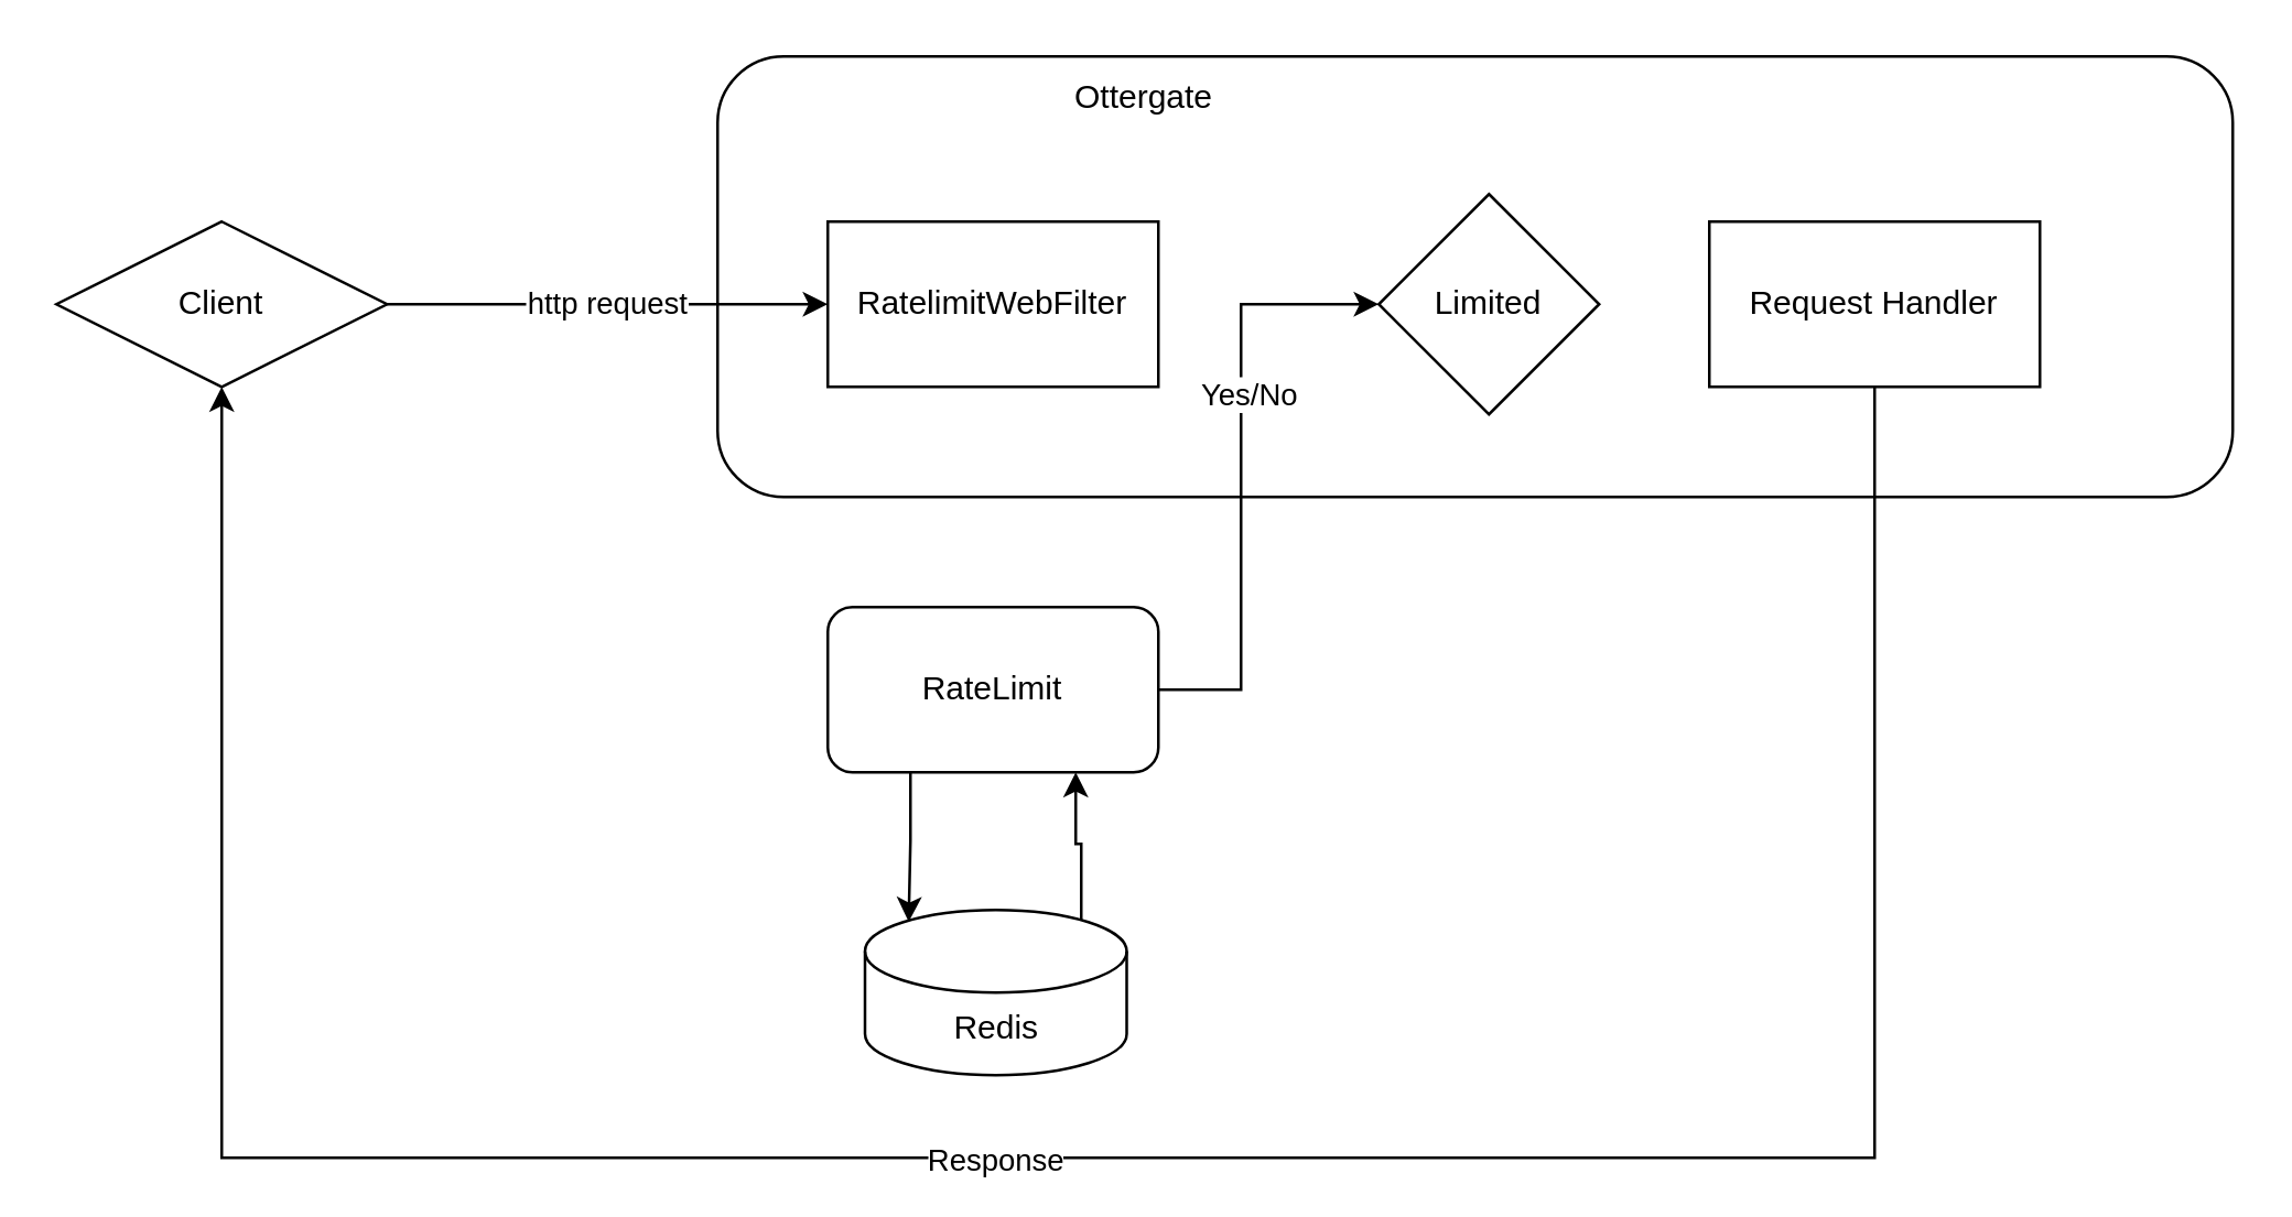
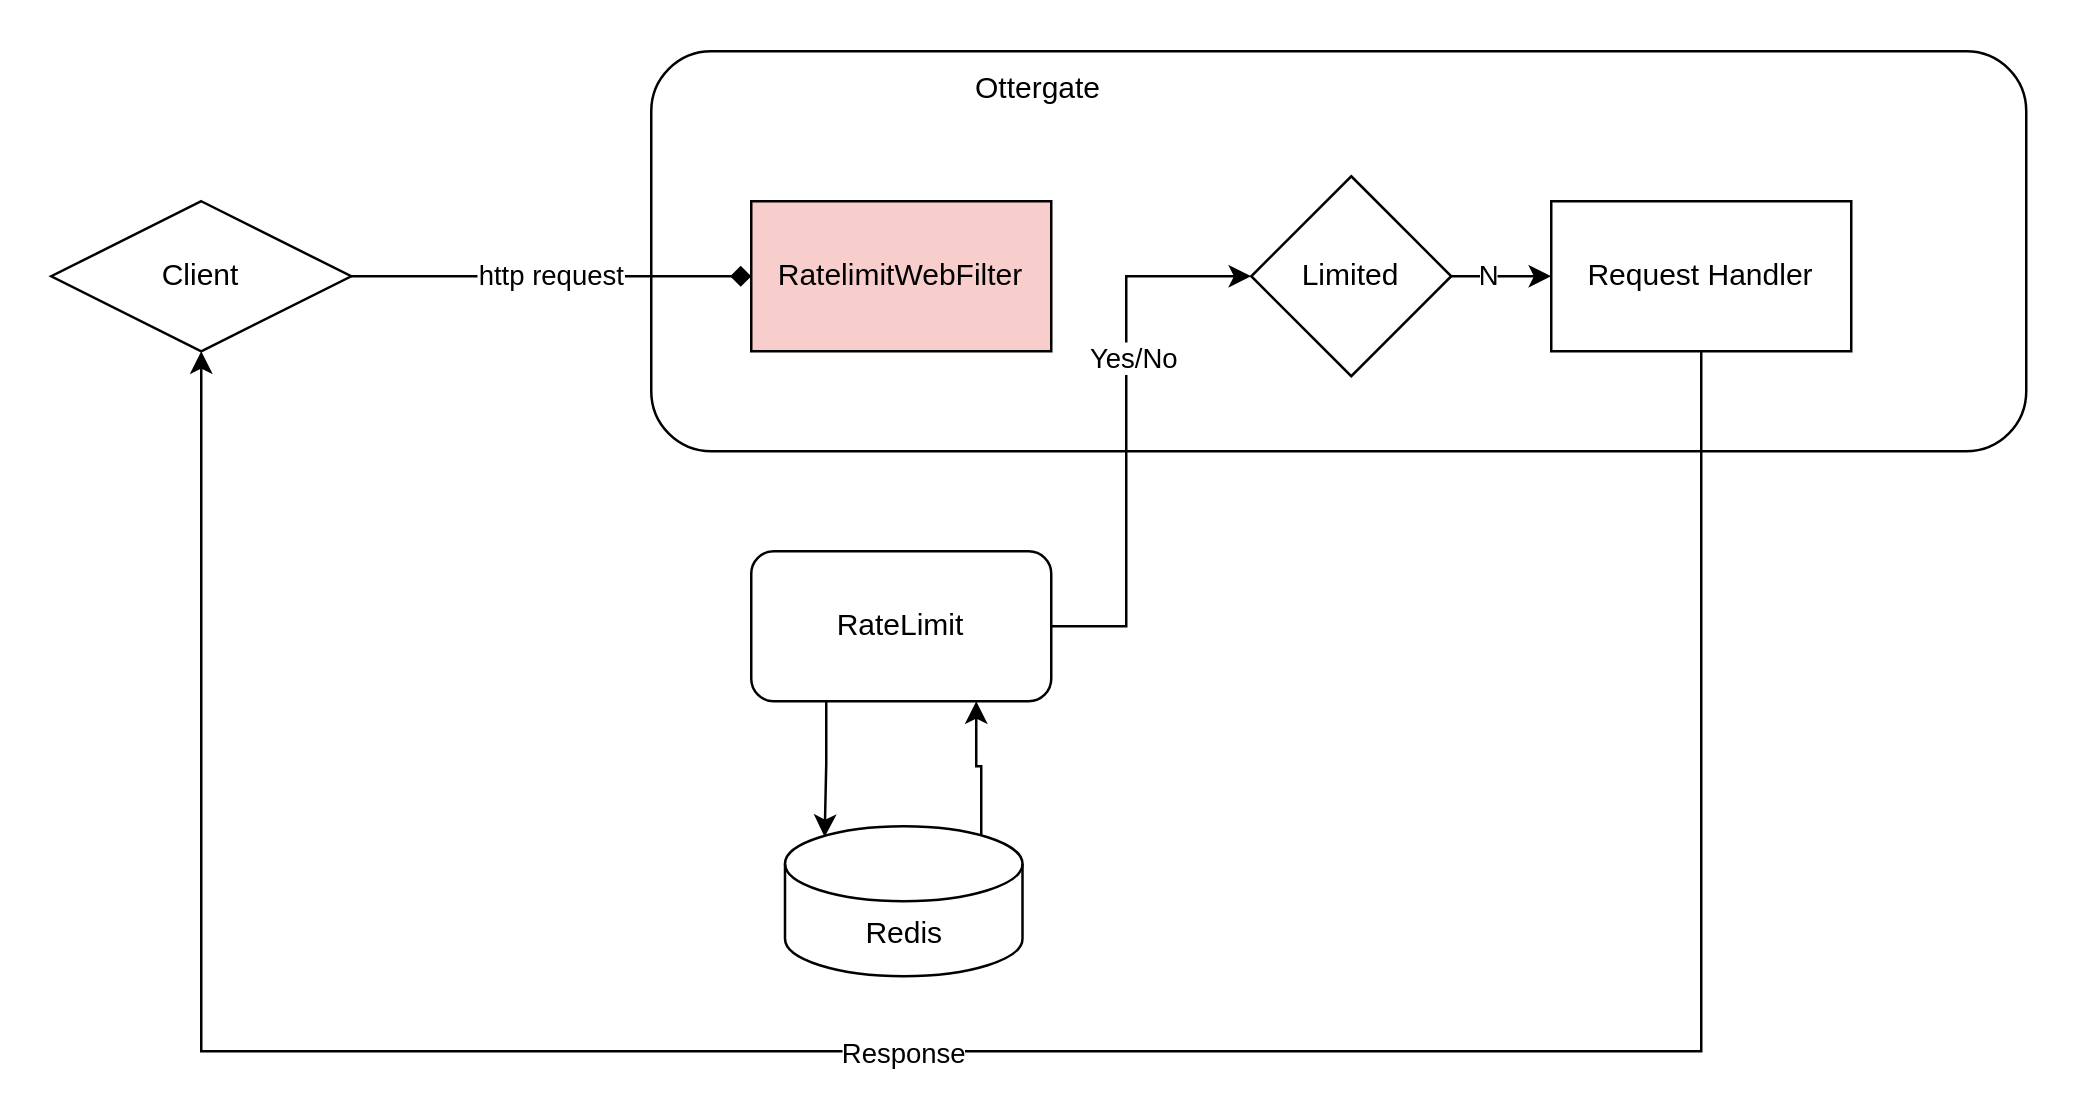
  <mxCell id="0" />
  <mxCell id="1" parent="0" />
  <mxCell id="2" value="" style="rounded=1;whiteSpace=wrap;html=1;" parent="1" vertex="1"><mxGeometry x="260" y="20" width="550" height="160" as="geometry" /></mxCell>
- <mxCell id="3" value="http request" style="edgeStyle=orthogonalEdgeStyle;rounded=0;orthogonalLoop=1;jettySize=auto;html=1;exitX=1;exitY=0.5;exitDx=0;exitDy=0;entryX=0;entryY=0.5;entryDx=0;entryDy=0;" parent="1" source="5" target="4" edge="1"><mxGeometry relative="1" as="geometry" /></mxCell>
- <mxCell id="4" value="RatelimitWebFilter" style="rounded=0;whiteSpace=wrap;html=1;" parent="1" vertex="1"><mxGeometry x="300" y="80" width="120" height="60" as="geometry" /></mxCell>
+ <mxCell id="3" value="http request" style="edgeStyle=orthogonalEdgeStyle;rounded=0;orthogonalLoop=1;jettySize=auto;html=1;exitX=1;exitY=0.5;exitDx=0;exitDy=0;entryX=0;entryY=0.5;entryDx=0;entryDy=0;endArrow=diamond;" parent="1" source="5" target="4" edge="1"><mxGeometry relative="1" as="geometry" /></mxCell>
+ <mxCell id="4" value="RatelimitWebFilter" style="rounded=0;whiteSpace=wrap;html=1;fillColor=#f8cecc;" parent="1" vertex="1"><mxGeometry x="300" y="80" width="120" height="60" as="geometry" /></mxCell>
  <mxCell id="5" value="Client" style="rhombus;whiteSpace=wrap;html=1;" parent="1" vertex="1"><mxGeometry x="20" y="80" width="120" height="60" as="geometry" /></mxCell>
  <mxCell id="6" style="edgeStyle=orthogonalEdgeStyle;rounded=0;orthogonalLoop=1;jettySize=auto;html=1;exitX=0.5;exitY=1;exitDx=0;exitDy=0;entryX=0.5;entryY=1;entryDx=0;entryDy=0;" parent="1" source="18" target="5" edge="1"><mxGeometry relative="1" as="geometry"><Array as="points"><mxPoint x="680" y="420" /><mxPoint x="80" y="420" /></Array></mxGeometry></mxCell>
  <mxCell id="7" value="Response" style="edgeLabel;html=1;align=center;verticalAlign=middle;resizable=0;points=[];" parent="6" vertex="1" connectable="0"><mxGeometry x="0.035" relative="1" as="geometry"><mxPoint as="offset" /></mxGeometry></mxCell>
+ <mxCell id="8" style="edgeStyle=orthogonalEdgeStyle;rounded=0;orthogonalLoop=1;jettySize=auto;html=1;exitX=1;exitY=0.5;exitDx=0;exitDy=0;" edge="1" parent="1" source="10" target="18"><mxGeometry relative="1" as="geometry" /></mxCell>
+ <mxCell id="9" value="N" style="edgeLabel;html=1;align=center;verticalAlign=middle;resizable=0;points=[];" vertex="1" connectable="0" parent="8"><mxGeometry x="-0.3" y="1" relative="1" as="geometry"><mxPoint as="offset" /></mxGeometry></mxCell>
  <mxCell id="10" value="Limited" style="rhombus;whiteSpace=wrap;html=1;" parent="1" vertex="1"><mxGeometry x="500" y="70" width="80" height="80" as="geometry" /></mxCell>
  <mxCell id="11" style="edgeStyle=orthogonalEdgeStyle;rounded=0;orthogonalLoop=1;jettySize=auto;html=1;exitX=0.25;exitY=1;exitDx=0;exitDy=0;entryX=0.167;entryY=0.072;entryDx=0;entryDy=0;entryPerimeter=0;" parent="1" source="14" target="16" edge="1"><mxGeometry relative="1" as="geometry" /></mxCell>
  <mxCell id="12" style="edgeStyle=orthogonalEdgeStyle;rounded=0;orthogonalLoop=1;jettySize=auto;html=1;exitX=1;exitY=0.5;exitDx=0;exitDy=0;entryX=0;entryY=0.5;entryDx=0;entryDy=0;" parent="1" source="14" target="10" edge="1"><mxGeometry relative="1" as="geometry"><mxPoint x="390" y="140" as="targetPoint" /><Array as="points"><mxPoint x="450" y="250" /><mxPoint x="450" y="110" /></Array></mxGeometry></mxCell>
  <mxCell id="13" value="Yes/No" style="edgeLabel;html=1;align=center;verticalAlign=middle;resizable=0;points=[];" parent="12" vertex="1" connectable="0"><mxGeometry x="0.25" y="-2" relative="1" as="geometry"><mxPoint as="offset" /></mxGeometry></mxCell>
  <mxCell id="14" value="RateLimit" style="rounded=1;whiteSpace=wrap;html=1;" parent="1" vertex="1"><mxGeometry x="300" y="220" width="120" height="60" as="geometry" /></mxCell>
  <mxCell id="15" style="edgeStyle=orthogonalEdgeStyle;rounded=0;orthogonalLoop=1;jettySize=auto;html=1;" parent="1" edge="1"><mxGeometry relative="1" as="geometry"><mxPoint x="390" y="280" as="targetPoint" /><mxPoint x="390" y="340" as="sourcePoint" /><Array as="points"><mxPoint x="392" y="306" /><mxPoint x="390" y="306" /></Array></mxGeometry></mxCell>
  <mxCell id="16" value="Redis" style="shape=cylinder3;whiteSpace=wrap;html=1;boundedLbl=1;backgroundOutline=1;size=15;" parent="1" vertex="1"><mxGeometry x="313.5" y="330" width="95" height="60" as="geometry" /></mxCell>
  <mxCell id="17" value="Ottergate" style="text;html=1;strokeColor=none;fillColor=none;align=center;verticalAlign=middle;whiteSpace=wrap;rounded=0;" parent="1" vertex="1"><mxGeometry x="385" y="20" width="60" height="30" as="geometry" /></mxCell>
  <mxCell id="18" value="Request Handler" style="rounded=0;whiteSpace=wrap;html=1;" vertex="1" parent="1"><mxGeometry x="620" y="80" width="120" height="60" as="geometry" /></mxCell>
